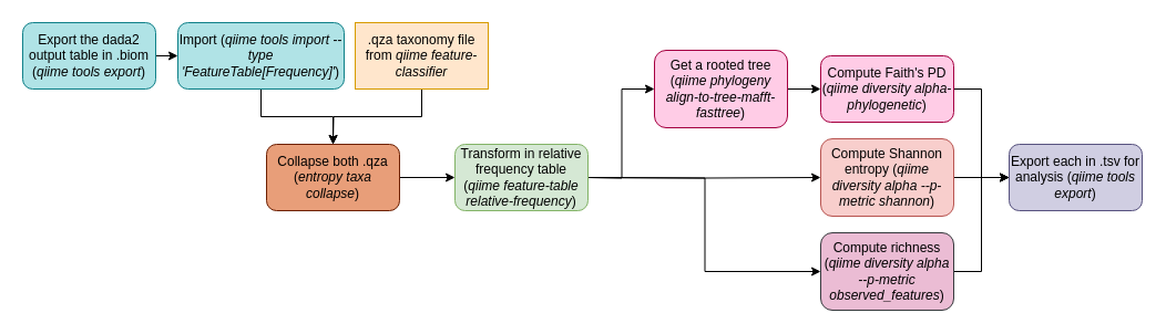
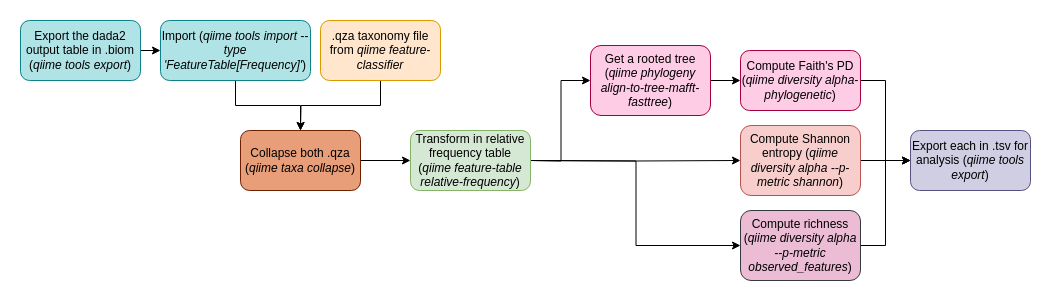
  <mxCell id="0" />
  <mxCell id="1" parent="0" />
  <mxCell id="2" style="edgeStyle=orthogonalEdgeStyle;rounded=0;orthogonalLoop=1;jettySize=auto;html=1;exitX=1;exitY=0.5;exitDx=0;exitDy=0;entryX=0;entryY=0.5;entryDx=0;entryDy=0;" parent="1" target="6" edge="1"><mxGeometry relative="1" as="geometry"><mxPoint x="530" y="160" as="sourcePoint" /></mxGeometry></mxCell>
  <mxCell id="3" style="edgeStyle=orthogonalEdgeStyle;rounded=0;orthogonalLoop=1;jettySize=auto;html=1;exitX=1;exitY=0.5;exitDx=0;exitDy=0;entryX=0;entryY=0.5;entryDx=0;entryDy=0;" parent="1" target="10" edge="1"><mxGeometry relative="1" as="geometry"><mxPoint x="530" y="160" as="sourcePoint" /></mxGeometry></mxCell>
  <mxCell id="4" style="edgeStyle=orthogonalEdgeStyle;rounded=0;orthogonalLoop=1;jettySize=auto;html=1;exitX=1;exitY=0.5;exitDx=0;exitDy=0;entryX=0;entryY=0.5;entryDx=0;entryDy=0;" parent="1" target="12" edge="1"><mxGeometry relative="1" as="geometry"><mxPoint x="530" y="160" as="sourcePoint" /></mxGeometry></mxCell>
  <mxCell id="5" style="edgeStyle=orthogonalEdgeStyle;rounded=0;orthogonalLoop=1;jettySize=auto;html=1;exitX=1;exitY=0.5;exitDx=0;exitDy=0;entryX=0;entryY=0.5;entryDx=0;entryDy=0;" parent="1" source="6" target="8" edge="1"><mxGeometry relative="1" as="geometry" /></mxCell>
  <mxCell id="6" value="&lt;span style=&quot;color: rgb(0, 0, 0);&quot;&gt;Get a rooted tree (&lt;i&gt;qiime phylogeny align-to-tree-mafft-fasttree&lt;/i&gt;)&lt;/span&gt;" style="rounded=1;whiteSpace=wrap;html=1;fillColor=light-dark(#FFCCE6,#FFCCE6);strokeColor=#A50040;fontColor=#ffffff;" parent="1" vertex="1"><mxGeometry x="590" y="45" width="120" height="70" as="geometry" /></mxCell>
  <mxCell id="7" style="edgeStyle=orthogonalEdgeStyle;rounded=0;orthogonalLoop=1;jettySize=auto;html=1;exitX=1;exitY=0.5;exitDx=0;exitDy=0;entryX=0;entryY=0.5;entryDx=0;entryDy=0;" parent="1" source="8" target="13" edge="1"><mxGeometry relative="1" as="geometry" /></mxCell>
  <mxCell id="8" value="&lt;span style=&quot;color: rgb(0, 0, 0);&quot;&gt;Compute Faith's PD (&lt;i&gt;qiime diversity alpha-phylogenetic&lt;/i&gt;)&lt;/span&gt;" style="rounded=1;whiteSpace=wrap;html=1;fillColor=light-dark(#FFCCE6,#FFCCE6);strokeColor=#A50040;fontColor=#ffffff;" parent="1" vertex="1"><mxGeometry x="740" y="50" width="120" height="60" as="geometry" /></mxCell>
  <mxCell id="9" style="edgeStyle=orthogonalEdgeStyle;rounded=0;orthogonalLoop=1;jettySize=auto;html=1;exitX=1;exitY=0.5;exitDx=0;exitDy=0;entryX=0;entryY=0.5;entryDx=0;entryDy=0;" parent="1" source="10" target="13" edge="1"><mxGeometry relative="1" as="geometry" /></mxCell>
  <mxCell id="10" value="Compute Shannon entropy (&lt;i&gt;qiime diversity alpha --p-metric shannon&lt;/i&gt;)" style="rounded=1;whiteSpace=wrap;html=1;fillColor=#f8cecc;strokeColor=#b85450;" parent="1" vertex="1"><mxGeometry x="740" y="125" width="120" height="70" as="geometry" /></mxCell>
  <mxCell id="11" style="edgeStyle=orthogonalEdgeStyle;rounded=0;orthogonalLoop=1;jettySize=auto;html=1;exitX=1;exitY=0.5;exitDx=0;exitDy=0;entryX=0;entryY=0.5;entryDx=0;entryDy=0;" parent="1" source="12" target="13" edge="1"><mxGeometry relative="1" as="geometry" /></mxCell>
  <mxCell id="12" value="Compute richness (&lt;i&gt;qiime diversity alpha --p-metric observed_features&lt;/i&gt;)" style="rounded=1;whiteSpace=wrap;html=1;fillColor=#EBBCD4;strokeColor=#36393d;" parent="1" vertex="1"><mxGeometry x="740" y="210" width="120" height="70" as="geometry" /></mxCell>
  <mxCell id="13" value="Export each in .tsv for analysis (&lt;i&gt;qiime tools export&lt;/i&gt;)" style="rounded=1;whiteSpace=wrap;html=1;fillColor=#d0cee2;strokeColor=#56517e;" parent="1" vertex="1"><mxGeometry x="910" y="130" width="120" height="60" as="geometry" /></mxCell>
  <mxCell id="14" style="edgeStyle=orthogonalEdgeStyle;rounded=0;orthogonalLoop=1;jettySize=auto;html=1;exitX=1;exitY=0.5;exitDx=0;exitDy=0;entryX=0;entryY=0.5;entryDx=0;entryDy=0;" edge="1" parent="1" source="15" target="17"><mxGeometry relative="1" as="geometry" /></mxCell>
  <mxCell id="15" value="Export the dada2 output table in .biom (&lt;i&gt;qiime tools export&lt;/i&gt;)" style="rounded=1;whiteSpace=wrap;html=1;fillColor=#b0e3e6;strokeColor=#0e8088;" parent="1" vertex="1"><mxGeometry x="20" y="20" width="120" height="60" as="geometry" /></mxCell>
  <mxCell id="16" style="edgeStyle=orthogonalEdgeStyle;rounded=0;orthogonalLoop=1;jettySize=auto;html=1;exitX=0.5;exitY=1;exitDx=0;exitDy=0;entryX=0.5;entryY=0;entryDx=0;entryDy=0;" parent="1" source="17" target="21" edge="1"><mxGeometry relative="1" as="geometry" /></mxCell>
  <mxCell id="17" value="Import (&lt;i&gt;qiime tools import --type 'FeatureTable[Frequency]'&lt;/i&gt;)" style="rounded=1;whiteSpace=wrap;html=1;fillColor=#b0e3e6;strokeColor=#0e8088;" parent="1" vertex="1"><mxGeometry x="160" y="20" width="150" height="60" as="geometry" /></mxCell>
  <mxCell id="18" style="edgeStyle=orthogonalEdgeStyle;rounded=0;orthogonalLoop=1;jettySize=auto;html=1;exitX=0.5;exitY=1;exitDx=0;exitDy=0;" parent="1" source="19" edge="1"><mxGeometry relative="1" as="geometry"><mxPoint x="300" y="130" as="targetPoint" /></mxGeometry></mxCell>
- <mxCell id="19" value="&lt;span style=&quot;color: rgb(0, 0, 0);&quot;&gt;.qza taxonomy file from &lt;i&gt;qiime feature-classifier&lt;/i&gt;&lt;/span&gt;" style="whiteSpace=wrap;html=1;fillColor=#ffe6cc;strokeColor=#d79b00;rounded=0;" parent="1" vertex="1"><mxGeometry x="320" y="20" width="120" height="60" as="geometry" /></mxCell>
+ <mxCell id="19" value="&lt;span style=&quot;color: rgb(0, 0, 0);&quot;&gt;.qza taxonomy file from &lt;i&gt;qiime feature-classifier&lt;/i&gt;&lt;/span&gt;" style="rounded=1;whiteSpace=wrap;html=1;fillColor=#ffe6cc;strokeColor=#d79b00;" parent="1" vertex="1"><mxGeometry x="320" y="20" width="120" height="60" as="geometry" /></mxCell>
  <mxCell id="20" style="edgeStyle=orthogonalEdgeStyle;rounded=0;orthogonalLoop=1;jettySize=auto;html=1;exitX=1;exitY=0.5;exitDx=0;exitDy=0;entryX=0;entryY=0.5;entryDx=0;entryDy=0;" parent="1" source="21" target="22" edge="1"><mxGeometry relative="1" as="geometry" /></mxCell>
- <mxCell id="21" value="&lt;span style=&quot;color: rgb(0, 0, 0);&quot;&gt;Collapse both .qza (&lt;i&gt;entropy taxa collapse&lt;/i&gt;)&lt;/span&gt;" style="rounded=1;whiteSpace=wrap;html=1;fillColor=light-dark(#E89E79,#E89E79);fontColor=#ffffff;strokeColor=#6D1F00;" parent="1" vertex="1"><mxGeometry x="240" y="130" width="120" height="60" as="geometry" /></mxCell>
+ <mxCell id="21" value="&lt;span style=&quot;color: rgb(0, 0, 0);&quot;&gt;Collapse both .qza (&lt;i&gt;qiime taxa collapse&lt;/i&gt;)&lt;/span&gt;" style="rounded=1;whiteSpace=wrap;html=1;fillColor=light-dark(#E89E79,#E89E79);fontColor=#ffffff;strokeColor=#6D1F00;" parent="1" vertex="1"><mxGeometry x="240" y="130" width="120" height="60" as="geometry" /></mxCell>
  <mxCell id="22" value="Transform in relative frequency table (&lt;i&gt;qiime feature-table relative-frequency&lt;/i&gt;)" style="rounded=1;whiteSpace=wrap;html=1;fillColor=#d5e8d4;strokeColor=#82b366;" parent="1" vertex="1"><mxGeometry x="410" y="130" width="120" height="60" as="geometry" /></mxCell>
